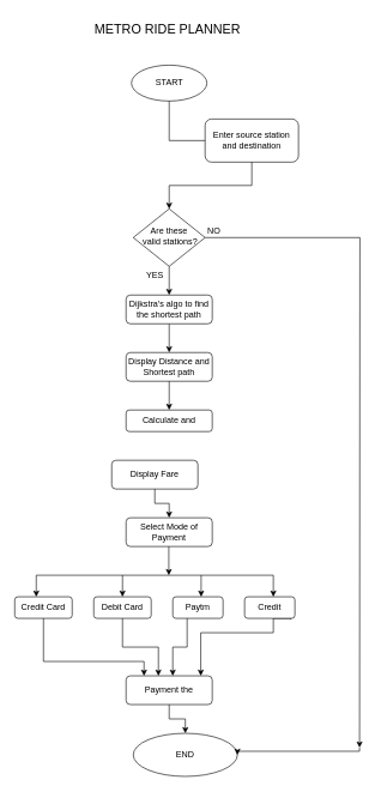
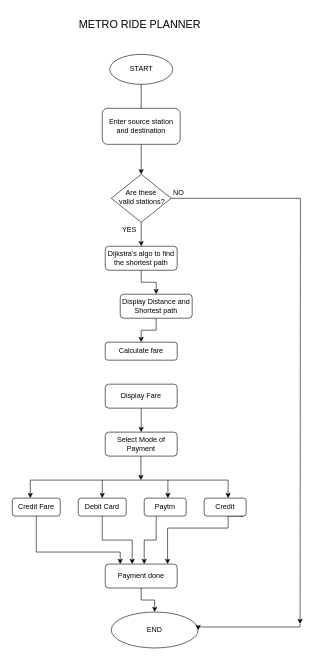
  <mxCell id="0" />
  <mxCell id="1" parent="0" />
  <mxCell id="2" value="&lt;font style=&quot;font-size: 18px;&quot;&gt;METRO RIDE PLANNER&amp;nbsp;&lt;/font&gt;" style="text;html=1;align=center;verticalAlign=middle;resizable=0;points=[];autosize=1;strokeColor=none;fillColor=none;" vertex="1" parent="1"><mxGeometry x="120" y="20" width="230" height="40" as="geometry" /></mxCell>
- <mxCell id="3" value="Enter source station and destination" style="rounded=1;whiteSpace=wrap;html=1;fontSize=12;glass=0;strokeWidth=1;shadow=0;" parent="1" vertex="1"><mxGeometry x="285" y="165" width="130" height="60" as="geometry" /></mxCell>
+ <mxCell id="3" value="Enter source station and destination" style="rounded=1;whiteSpace=wrap;html=1;fontSize=12;glass=0;strokeWidth=1;shadow=0;" parent="1" vertex="1"><mxGeometry x="170" y="180" width="130" height="60" as="geometry" /></mxCell>
  <mxCell id="4" value="" style="edgeStyle=orthogonalEdgeStyle;rounded=0;orthogonalLoop=1;jettySize=auto;html=1;" edge="1" parent="1" source="6"><mxGeometry relative="1" as="geometry"><mxPoint x="235" y="410" as="targetPoint" /></mxGeometry></mxCell>
  <mxCell id="5" value="" style="edgeStyle=orthogonalEdgeStyle;rounded=0;orthogonalLoop=1;jettySize=auto;html=1;" edge="1" parent="1" source="6"><mxGeometry relative="1" as="geometry"><mxPoint x="500" y="1040" as="targetPoint" /></mxGeometry></mxCell>
  <mxCell id="6" value="Are these&lt;br&gt;&amp;nbsp;valid stations?" style="rhombus;whiteSpace=wrap;html=1;shadow=0;fontFamily=Helvetica;fontSize=12;align=center;strokeWidth=1;spacing=6;spacingTop=-4;" parent="1" vertex="1"><mxGeometry x="185" y="290" width="100" height="80" as="geometry" /></mxCell>
  <mxCell id="7" value="" style="edgeStyle=orthogonalEdgeStyle;rounded=0;orthogonalLoop=1;jettySize=auto;html=1;" edge="1" parent="1" source="3" target="6"><mxGeometry relative="1" as="geometry" /></mxCell>
- <mxCell id="8" value="Display Distance and Shortest path" style="rounded=1;whiteSpace=wrap;html=1;fontSize=12;glass=0;strokeWidth=1;shadow=0;" parent="1" vertex="1"><mxGeometry x="175" y="490" width="120" height="40" as="geometry" /></mxCell>
+ <mxCell id="8" value="Display Distance and Shortest path" style="rounded=1;whiteSpace=wrap;html=1;fontSize=12;glass=0;strokeWidth=1;shadow=0;" parent="1" vertex="1"><mxGeometry x="200" y="490" width="120" height="40" as="geometry" /></mxCell>
  <mxCell id="9" value="" style="edgeStyle=orthogonalEdgeStyle;rounded=0;orthogonalLoop=1;jettySize=auto;html=1;" edge="1" parent="1" source="10" target="8"><mxGeometry relative="1" as="geometry" /></mxCell>
  <mxCell id="10" value="Dijkstra's algo to find the shortest path" style="rounded=1;whiteSpace=wrap;html=1;fontSize=12;glass=0;strokeWidth=1;shadow=0;" parent="1" vertex="1"><mxGeometry x="175" y="410" width="120" height="40" as="geometry" /></mxCell>
  <mxCell id="11" value="" style="shape=waypoint;sketch=0;size=6;pointerEvents=1;points=[];fillColor=default;resizable=0;rotatable=0;perimeter=centerPerimeter;snapToPoint=1;rounded=1;glass=0;strokeWidth=1;shadow=0;" vertex="1" parent="1"><mxGeometry x="220" y="120" width="20" height="20" as="geometry" /></mxCell>
  <mxCell id="12" style="edgeStyle=orthogonalEdgeStyle;rounded=0;orthogonalLoop=1;jettySize=auto;html=1;entryX=0.8;entryY=0.95;entryDx=0;entryDy=0;entryPerimeter=0;" edge="1" parent="1" source="3" target="11"><mxGeometry relative="1" as="geometry"><Array as="points"><mxPoint x="235" y="130" /></Array></mxGeometry></mxCell>
  <mxCell id="13" value="START" style="ellipse;whiteSpace=wrap;html=1;" vertex="1" parent="1"><mxGeometry x="182.5" y="90" width="105" height="50" as="geometry" /></mxCell>
- <mxCell id="14" value="Calculate and" style="whiteSpace=wrap;html=1;rounded=1;glass=0;strokeWidth=1;shadow=0;" vertex="1" parent="1"><mxGeometry x="175" y="570" width="120" height="30" as="geometry" /></mxCell>
+ <mxCell id="14" value="Calculate fare" style="whiteSpace=wrap;html=1;rounded=1;glass=0;strokeWidth=1;shadow=0;" vertex="1" parent="1"><mxGeometry x="175" y="570" width="120" height="30" as="geometry" /></mxCell>
  <mxCell id="15" value="" style="edgeStyle=orthogonalEdgeStyle;rounded=0;orthogonalLoop=1;jettySize=auto;html=1;" edge="1" parent="1" source="8" target="14"><mxGeometry relative="1" as="geometry" /></mxCell>
- <mxCell id="16" value="Display Fare" style="whiteSpace=wrap;html=1;rounded=1;glass=0;strokeWidth=1;shadow=0;" vertex="1" parent="1"><mxGeometry x="155" y="640" width="120" height="40" as="geometry" /></mxCell>
+ <mxCell id="16" value="Display Fare" style="whiteSpace=wrap;html=1;rounded=1;glass=0;strokeWidth=1;shadow=0;" vertex="1" parent="1"><mxGeometry x="175" y="640" width="120" height="40" as="geometry" /></mxCell>
  <mxCell id="17" value="Select Mode of Payment" style="whiteSpace=wrap;html=1;rounded=1;glass=0;strokeWidth=1;shadow=0;" vertex="1" parent="1"><mxGeometry x="175" y="720" width="120" height="40" as="geometry" /></mxCell>
  <mxCell id="18" value="" style="edgeStyle=orthogonalEdgeStyle;rounded=0;orthogonalLoop=1;jettySize=auto;html=1;" edge="1" parent="1" source="16" target="17"><mxGeometry relative="1" as="geometry" /></mxCell>
  <mxCell id="19" value="" style="endArrow=classic;html=1;rounded=0;" edge="1" parent="1"><mxGeometry width="50" height="50" relative="1" as="geometry"><mxPoint x="234.5" y="760" as="sourcePoint" /><mxPoint x="234.5" y="800" as="targetPoint" /></mxGeometry></mxCell>
  <mxCell id="20" value="" style="edgeStyle=orthogonalEdgeStyle;rounded=0;orthogonalLoop=1;jettySize=auto;html=1;" edge="1" parent="1" source="21"><mxGeometry relative="1" as="geometry"><mxPoint x="220" y="940" as="targetPoint" /><Array as="points"><mxPoint x="170" y="900" /><mxPoint x="220" y="900" /></Array></mxGeometry></mxCell>
  <mxCell id="21" value="Debit Card" style="whiteSpace=wrap;html=1;rounded=1;glass=0;strokeWidth=1;shadow=0;" vertex="1" parent="1"><mxGeometry x="130" y="830" width="80" height="30" as="geometry" /></mxCell>
  <mxCell id="22" value="" style="edgeStyle=orthogonalEdgeStyle;rounded=0;orthogonalLoop=1;jettySize=auto;html=1;" edge="1" parent="1" source="23"><mxGeometry relative="1" as="geometry"><mxPoint x="200" y="940" as="targetPoint" /><Array as="points"><mxPoint x="60" y="920" /><mxPoint x="200" y="920" /></Array></mxGeometry></mxCell>
- <mxCell id="23" value="Credit Card" style="whiteSpace=wrap;html=1;rounded=1;glass=0;strokeWidth=1;shadow=0;" vertex="1" parent="1"><mxGeometry x="20" y="830" width="80" height="30" as="geometry" /></mxCell>
+ <mxCell id="23" value="Credit Fare" style="whiteSpace=wrap;html=1;rounded=1;glass=0;strokeWidth=1;shadow=0;" vertex="1" parent="1"><mxGeometry x="20" y="830" width="80" height="30" as="geometry" /></mxCell>
  <mxCell id="24" value="" style="edgeStyle=orthogonalEdgeStyle;rounded=0;orthogonalLoop=1;jettySize=auto;html=1;" edge="1" parent="1" source="25"><mxGeometry relative="1" as="geometry"><mxPoint x="240" y="940" as="targetPoint" /><Array as="points"><mxPoint x="260" y="900" /><mxPoint x="240" y="900" /></Array></mxGeometry></mxCell>
  <mxCell id="25" value="Paytm" style="whiteSpace=wrap;html=1;rounded=1;glass=0;strokeWidth=1;shadow=0;" vertex="1" parent="1"><mxGeometry x="240" y="830" width="70" height="30" as="geometry" /></mxCell>
  <mxCell id="26" value="" style="edgeStyle=orthogonalEdgeStyle;rounded=0;orthogonalLoop=1;jettySize=auto;html=1;exitX=0.919;exitY=1.052;exitDx=0;exitDy=0;exitPerimeter=0;" edge="1" parent="1" source="27"><mxGeometry relative="1" as="geometry"><mxPoint x="424" y="860" as="sourcePoint" /><mxPoint x="279" y="940" as="targetPoint" /><Array as="points"><mxPoint x="404" y="860" /><mxPoint x="380" y="860" /><mxPoint x="380" y="880" /><mxPoint x="279" y="880" /></Array></mxGeometry></mxCell>
  <mxCell id="27" value="Credit" style="whiteSpace=wrap;html=1;rounded=1;glass=0;strokeWidth=1;shadow=0;" vertex="1" parent="1"><mxGeometry x="340" y="830" width="70" height="30" as="geometry" /></mxCell>
  <mxCell id="28" style="edgeStyle=orthogonalEdgeStyle;rounded=0;orthogonalLoop=1;jettySize=auto;html=1;exitX=0.5;exitY=1;exitDx=0;exitDy=0;" edge="1" parent="1" source="21" target="21"><mxGeometry relative="1" as="geometry" /></mxCell>
  <mxCell id="29" value="" style="endArrow=none;html=1;rounded=0;" edge="1" parent="1"><mxGeometry width="50" height="50" relative="1" as="geometry"><mxPoint x="50" y="800" as="sourcePoint" /><mxPoint x="380" y="800" as="targetPoint" /></mxGeometry></mxCell>
  <mxCell id="30" value="" style="endArrow=classic;html=1;rounded=0;" edge="1" parent="1"><mxGeometry width="50" height="50" relative="1" as="geometry"><mxPoint x="279.5" y="800" as="sourcePoint" /><mxPoint x="279.5" y="830" as="targetPoint" /></mxGeometry></mxCell>
  <mxCell id="31" value="" style="endArrow=classic;html=1;rounded=0;" edge="1" parent="1"><mxGeometry width="50" height="50" relative="1" as="geometry"><mxPoint x="50" y="800" as="sourcePoint" /><mxPoint x="50" y="830" as="targetPoint" /></mxGeometry></mxCell>
  <mxCell id="32" value="" style="endArrow=classic;html=1;rounded=0;" edge="1" parent="1"><mxGeometry width="50" height="50" relative="1" as="geometry"><mxPoint x="170" y="800" as="sourcePoint" /><mxPoint x="170" y="830" as="targetPoint" /></mxGeometry></mxCell>
  <mxCell id="33" value="" style="endArrow=classic;html=1;rounded=0;" edge="1" parent="1"><mxGeometry width="50" height="50" relative="1" as="geometry"><mxPoint x="380" y="800" as="sourcePoint" /><mxPoint x="380" y="830" as="targetPoint" /></mxGeometry></mxCell>
- <mxCell id="34" value="Payment the" style="whiteSpace=wrap;html=1;rounded=1;glass=0;strokeWidth=1;shadow=0;" vertex="1" parent="1"><mxGeometry x="175" y="940" width="120" height="40" as="geometry" /></mxCell>
+ <mxCell id="34" value="Payment done" style="whiteSpace=wrap;html=1;rounded=1;glass=0;strokeWidth=1;shadow=0;" vertex="1" parent="1"><mxGeometry x="175" y="940" width="120" height="40" as="geometry" /></mxCell>
  <mxCell id="35" value="END" style="ellipse;whiteSpace=wrap;html=1;" vertex="1" parent="1"><mxGeometry x="185" y="1020" width="145" height="60" as="geometry" /></mxCell>
  <mxCell id="36" value="" style="edgeStyle=orthogonalEdgeStyle;rounded=0;orthogonalLoop=1;jettySize=auto;html=1;" edge="1" parent="1" source="34" target="35"><mxGeometry relative="1" as="geometry" /></mxCell>
  <mxCell id="37" value="" style="edgeStyle=orthogonalEdgeStyle;rounded=0;orthogonalLoop=1;jettySize=auto;html=1;entryX=1;entryY=0.5;entryDx=0;entryDy=0;" edge="1" parent="1" target="35"><mxGeometry relative="1" as="geometry"><mxPoint x="500" y="1040" as="sourcePoint" /><mxPoint x="295" y="1050" as="targetPoint" /><Array as="points"><mxPoint x="500" y="1045" /></Array></mxGeometry></mxCell>
  <mxCell id="38" value="NO" style="text;html=1;align=center;verticalAlign=middle;resizable=0;points=[];autosize=1;strokeColor=none;fillColor=none;" vertex="1" parent="1"><mxGeometry x="277" y="306" width="40" height="30" as="geometry" /></mxCell>
  <mxCell id="39" value="YES" style="text;html=1;align=center;verticalAlign=middle;resizable=0;points=[];autosize=1;strokeColor=none;fillColor=none;" vertex="1" parent="1"><mxGeometry x="190" y="368" width="50" height="30" as="geometry" /></mxCell>
